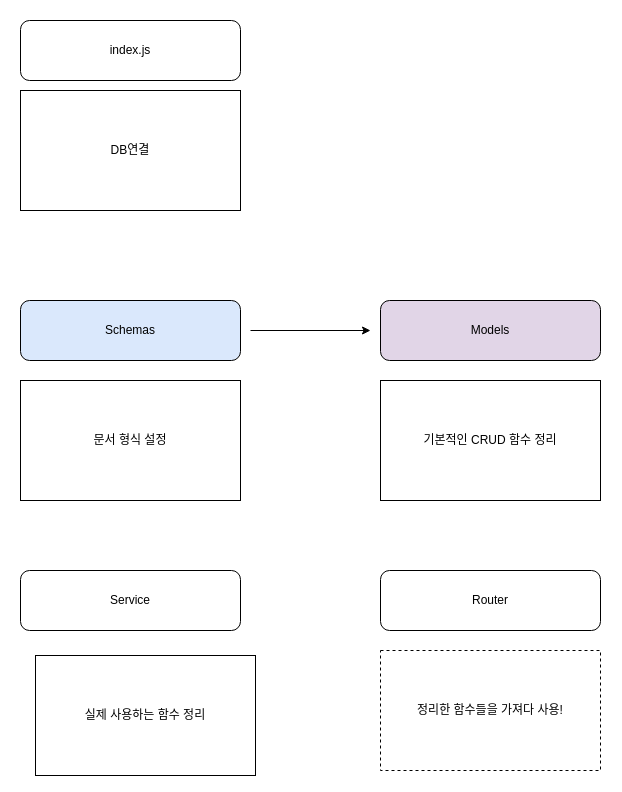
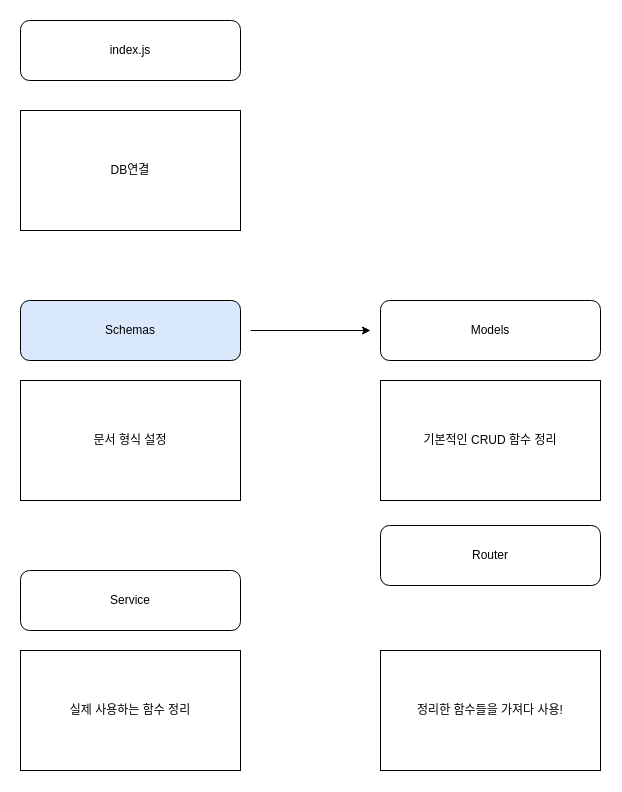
  <mxCell id="0" />
  <mxCell id="1" parent="0" />
  <mxCell id="2" value="Schemas" style="rounded=1;whiteSpace=wrap;html=1;fillColor=#dae8fc;" parent="1" vertex="1"><mxGeometry x="20" y="300" width="220" height="60" as="geometry" /></mxCell>
- <mxCell id="3" value="Models" style="rounded=1;whiteSpace=wrap;html=1;fillColor=#e1d5e7;" parent="1" vertex="1"><mxGeometry x="380" y="300" width="220" height="60" as="geometry" /></mxCell>
+ <mxCell id="3" value="Models" style="rounded=1;whiteSpace=wrap;html=1;" parent="1" vertex="1"><mxGeometry x="380" y="300" width="220" height="60" as="geometry" /></mxCell>
  <mxCell id="4" value="문서 형식 설정&lt;br&gt;" style="rounded=0;whiteSpace=wrap;html=1;" parent="1" vertex="1"><mxGeometry x="20" y="380" width="220" height="120" as="geometry" /></mxCell>
  <mxCell id="5" value="기본적인 CRUD 함수 정리" style="rounded=0;whiteSpace=wrap;html=1;" parent="1" vertex="1"><mxGeometry x="380" y="380" width="220" height="120" as="geometry" /></mxCell>
  <mxCell id="6" value="" style="endArrow=classic;html=1;rounded=0;" parent="1" edge="1"><mxGeometry width="50" height="50" relative="1" as="geometry"><mxPoint x="250" y="330" as="sourcePoint" /><mxPoint x="370" y="330" as="targetPoint" /></mxGeometry></mxCell>
  <mxCell id="7" value="index.js" style="rounded=1;whiteSpace=wrap;html=1;" parent="1" vertex="1"><mxGeometry x="20" y="20" width="220" height="60" as="geometry" /></mxCell>
- <mxCell id="8" value="DB연결" style="rounded=0;whiteSpace=wrap;html=1;" parent="1" vertex="1"><mxGeometry x="20" y="90" width="220" height="120" as="geometry" /></mxCell>
+ <mxCell id="8" value="DB연결" style="rounded=0;whiteSpace=wrap;html=1;" parent="1" vertex="1"><mxGeometry x="20" y="110" width="220" height="120" as="geometry" /></mxCell>
  <mxCell id="9" value="Service" style="rounded=1;whiteSpace=wrap;html=1;" parent="1" vertex="1"><mxGeometry x="20" y="570" width="220" height="60" as="geometry" /></mxCell>
- <mxCell id="10" value="실제 사용하는 함수 정리" style="rounded=0;whiteSpace=wrap;html=1;" parent="1" vertex="1"><mxGeometry x="35" y="655" width="220" height="120" as="geometry" /></mxCell>
- <mxCell id="11" value="Router" style="rounded=1;whiteSpace=wrap;html=1;" parent="1" vertex="1"><mxGeometry x="380" y="570" width="220" height="60" as="geometry" /></mxCell>
- <mxCell id="12" value="정리한 함수들을 가져다 사용!" style="rounded=0;whiteSpace=wrap;html=1;dashed=1;" parent="1" vertex="1"><mxGeometry x="380" y="650" width="220" height="120" as="geometry" /></mxCell>
+ <mxCell id="10" value="실제 사용하는 함수 정리" style="rounded=0;whiteSpace=wrap;html=1;" parent="1" vertex="1"><mxGeometry x="20" y="650" width="220" height="120" as="geometry" /></mxCell>
+ <mxCell id="11" value="Router" style="rounded=1;whiteSpace=wrap;html=1;" parent="1" vertex="1"><mxGeometry x="380" y="525" width="220" height="60" as="geometry" /></mxCell>
+ <mxCell id="12" value="정리한 함수들을 가져다 사용!" style="rounded=0;whiteSpace=wrap;html=1;" parent="1" vertex="1"><mxGeometry x="380" y="650" width="220" height="120" as="geometry" /></mxCell>
